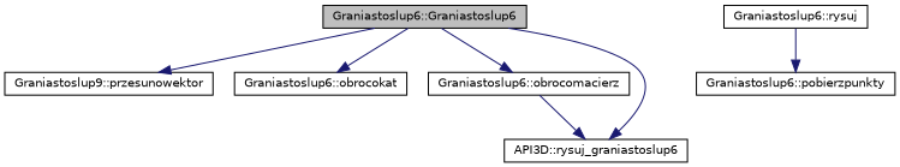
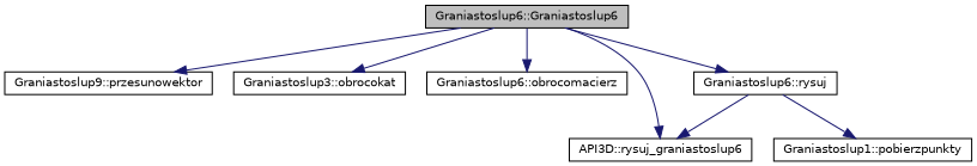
  digraph {
    rankdir=TB
    node [color=black fillcolor=white fontname=Helvetica fontsize=10 shape=record style=filled]
    edge [color=midnightblue fontname=Helvetica fontsize=10 labelfontname=Helvetica labelfontsize=10 style=solid]
    n1 [fillcolor=grey75 fontcolor=black height=0.2 label="Graniastoslup6::Graniastoslup6" width=0.4]
    n2 [height=0.2 label="Graniastoslup9::przesunowektor" width=0.4]
-   n3 [height=0.2 label="Graniastoslup6::obrocokat" width=0.4]
+   n3 [height=0.2 label="Graniastoslup3::obrocokat" width=0.4]
    n4 [height=0.2 label="Graniastoslup6::obrocomacierz" width=0.4]
    n5 [height=0.2 label="Graniastoslup6::rysuj" width=0.4]
    n6 [height=0.2 label="API3D::rysuj_graniastoslup6" width=0.4]
-   n7 [height=0.2 label="Graniastoslup6::pobierzpunkty" width=0.4]
+   n7 [height=0.2 label="Graniastoslup1::pobierzpunkty" width=0.4]
    n1 -> n2
    n1 -> n3
    n1 -> n4
+   n1 -> n5
    n1 -> n6
-   n4 -> n6
+   n5 -> n6
    n5 -> n7
  }
